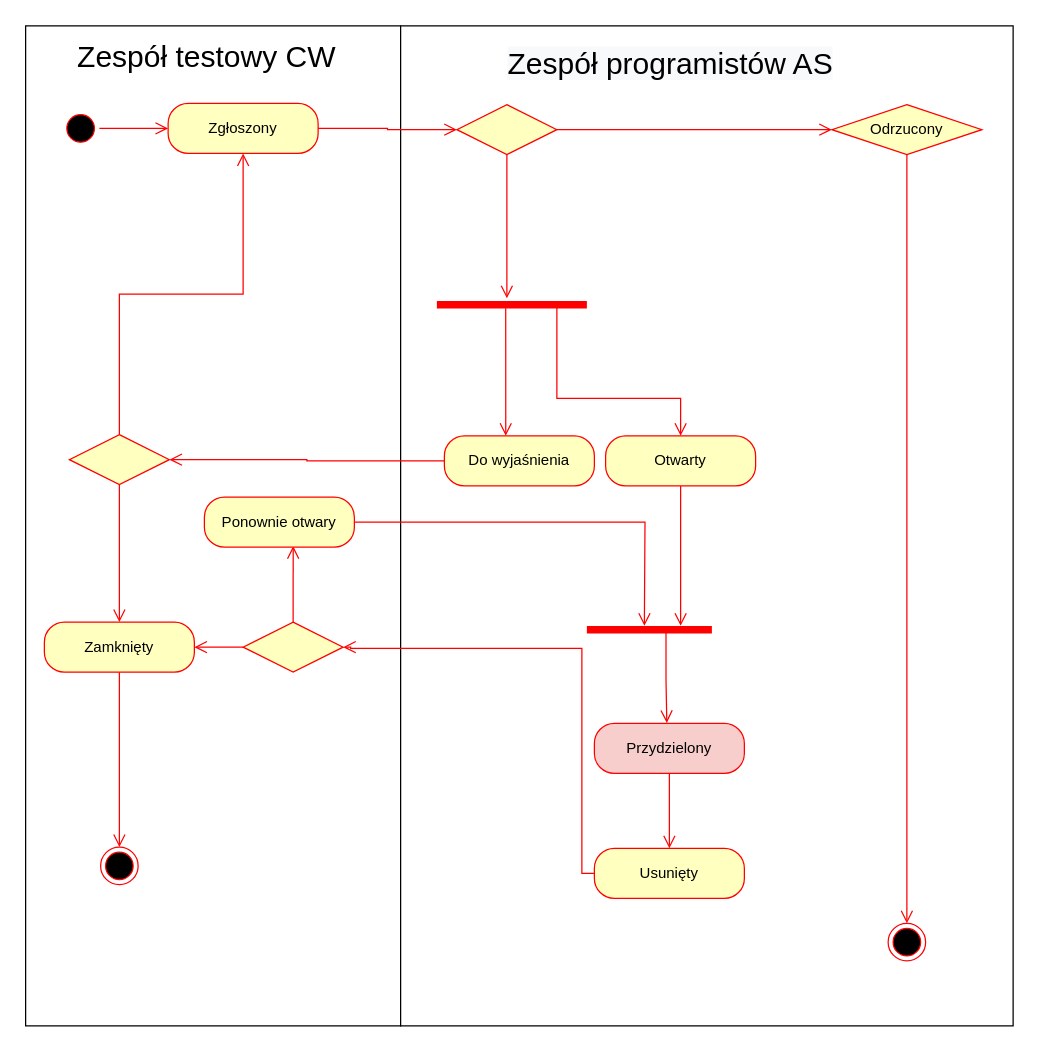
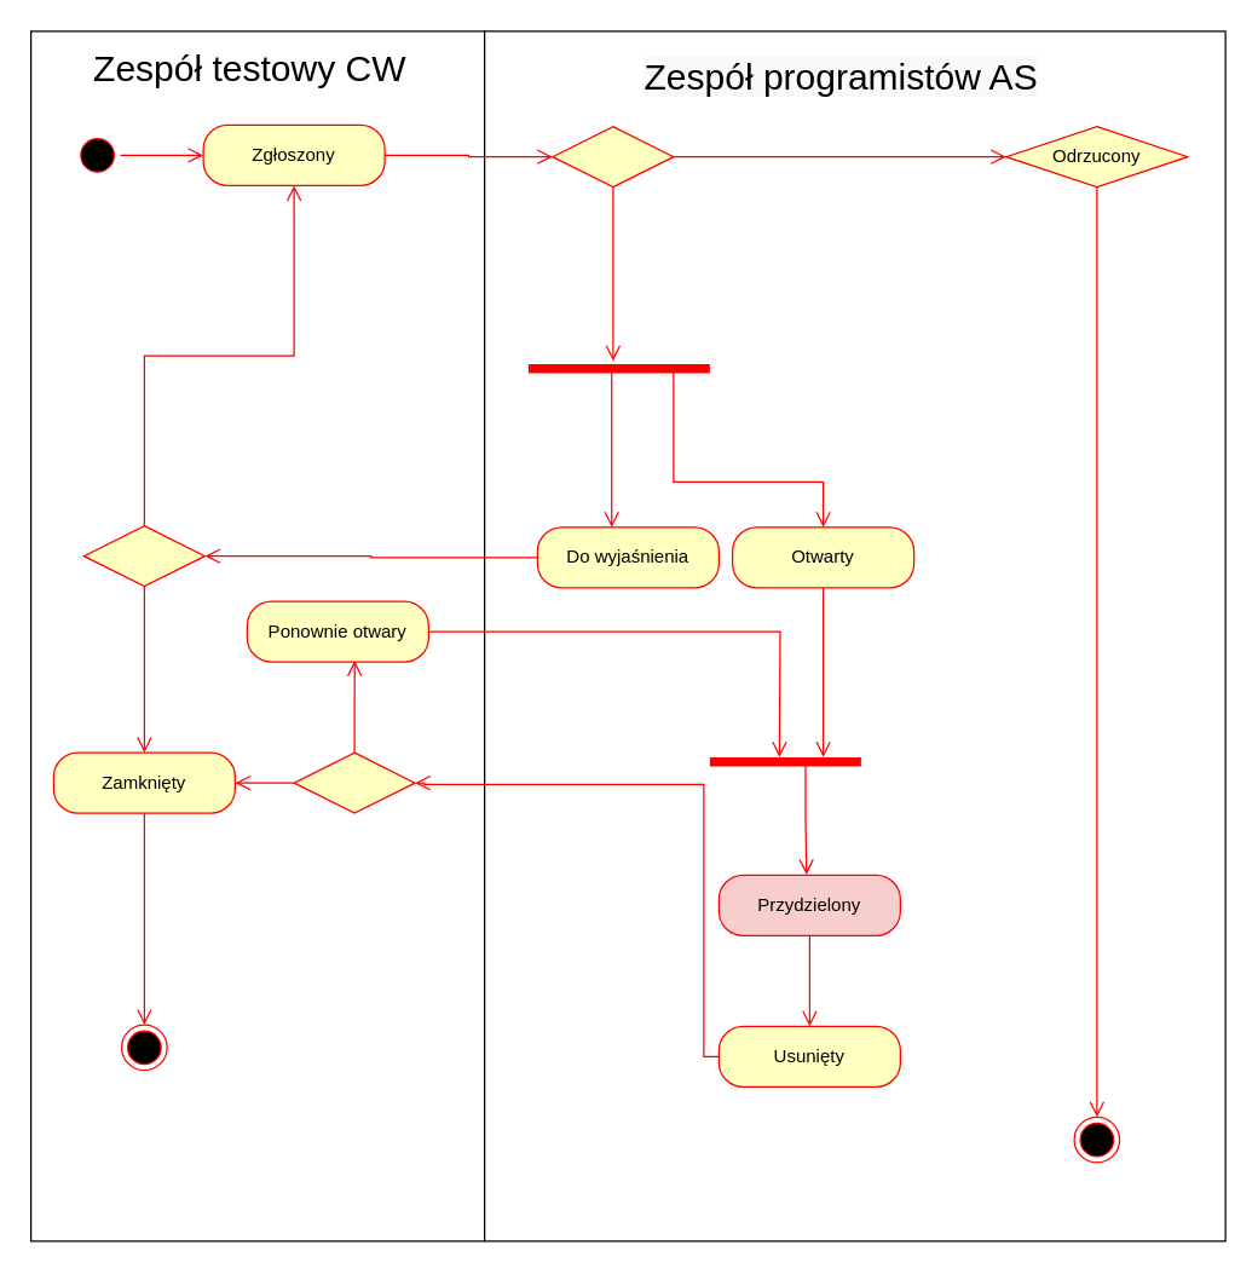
  <mxCell id="0" />
  <mxCell id="1" parent="0" />
  <mxCell id="2" value="" style="rounded=0;whiteSpace=wrap;html=1;" vertex="1" parent="1"><mxGeometry x="20" y="20" width="300" height="800" as="geometry" /></mxCell>
  <mxCell id="3" value="" style="rounded=0;whiteSpace=wrap;html=1;" vertex="1" parent="1"><mxGeometry x="320" y="20" width="490" height="800" as="geometry" /></mxCell>
  <mxCell id="4" value="" style="ellipse;html=1;shape=startState;fillColor=#000000;strokeColor=#ff0000;" vertex="1" parent="1"><mxGeometry x="49" y="87" width="30" height="30" as="geometry" /></mxCell>
  <mxCell id="5" value="" style="edgeStyle=orthogonalEdgeStyle;html=1;verticalAlign=bottom;endArrow=open;endSize=8;strokeColor=#ff0000;rounded=0;entryX=0;entryY=0.5;entryDx=0;entryDy=0;" edge="1" parent="1" source="4" target="6"><mxGeometry relative="1" as="geometry"><mxPoint x="109" y="177" as="targetPoint" /></mxGeometry></mxCell>
  <mxCell id="6" value="Zgłoszony" style="rounded=1;whiteSpace=wrap;html=1;arcSize=40;fontColor=#000000;fillColor=#ffffc0;strokeColor=#ff0000;" vertex="1" parent="1"><mxGeometry x="134" y="82" width="120" height="40" as="geometry" /></mxCell>
  <mxCell id="7" value="" style="edgeStyle=orthogonalEdgeStyle;html=1;verticalAlign=bottom;endArrow=open;endSize=8;strokeColor=#ff0000;rounded=0;entryX=0;entryY=0.5;entryDx=0;entryDy=0;exitX=1;exitY=0.5;exitDx=0;exitDy=0;" edge="1" parent="1" source="6" target="8"><mxGeometry relative="1" as="geometry"><mxPoint x="160" y="288" as="targetPoint" /><Array as="points" /><mxPoint x="305" y="103" as="sourcePoint" /></mxGeometry></mxCell>
  <mxCell id="8" value="" style="rhombus;whiteSpace=wrap;html=1;fillColor=#ffffc0;strokeColor=#ff0000;" vertex="1" parent="1"><mxGeometry x="365" y="83" width="80" height="40" as="geometry" /></mxCell>
  <mxCell id="9" value="" style="edgeStyle=orthogonalEdgeStyle;html=1;align=left;verticalAlign=bottom;endArrow=open;endSize=8;strokeColor=#ff0000;rounded=0;entryX=0;entryY=0.5;entryDx=0;entryDy=0;" edge="1" parent="1" source="8" target="11"><mxGeometry x="-1" relative="1" as="geometry"><mxPoint x="535" y="158" as="targetPoint" /></mxGeometry></mxCell>
  <mxCell id="10" value="" style="edgeStyle=orthogonalEdgeStyle;html=1;align=left;verticalAlign=top;endArrow=open;endSize=8;strokeColor=#ff0000;rounded=0;exitX=0.5;exitY=1;exitDx=0;exitDy=0;" edge="1" parent="1" source="8"><mxGeometry x="-1" relative="1" as="geometry"><mxPoint x="405" y="238" as="targetPoint" /></mxGeometry></mxCell>
  <mxCell id="11" value="Odrzucony" style="rhombus;whiteSpace=wrap;html=1;arcSize=40;fontColor=#000000;fillColor=#ffffc0;strokeColor=#ff0000;" vertex="1" parent="1"><mxGeometry x="665" y="83" width="120" height="40" as="geometry" /></mxCell>
  <mxCell id="12" value="" style="edgeStyle=orthogonalEdgeStyle;html=1;verticalAlign=bottom;endArrow=open;endSize=8;strokeColor=#ff0000;rounded=0;entryX=0.5;entryY=0;entryDx=0;entryDy=0;" edge="1" parent="1" source="11" target="20"><mxGeometry relative="1" as="geometry"><mxPoint x="515" y="298" as="targetPoint" /></mxGeometry></mxCell>
  <mxCell id="13" value="" style="shape=line;html=1;strokeWidth=6;strokeColor=#ff0000;" vertex="1" parent="1"><mxGeometry x="349" y="238" width="120" height="10" as="geometry" /></mxCell>
  <mxCell id="14" value="" style="edgeStyle=orthogonalEdgeStyle;html=1;verticalAlign=bottom;endArrow=open;endSize=8;strokeColor=#ff0000;rounded=0;exitX=0.459;exitY=0.795;exitDx=0;exitDy=0;exitPerimeter=0;" edge="1" parent="1" source="13" target="15"><mxGeometry relative="1" as="geometry"><mxPoint x="495" y="388.762" as="targetPoint" /><Array as="points"><mxPoint x="404" y="298" /><mxPoint x="404" y="298" /></Array></mxGeometry></mxCell>
  <mxCell id="15" value="Do wyjaśnienia" style="rounded=1;whiteSpace=wrap;html=1;arcSize=40;fontColor=#000000;fillColor=#ffffc0;strokeColor=#ff0000;" vertex="1" parent="1"><mxGeometry x="355" y="348" width="120" height="40" as="geometry" /></mxCell>
  <mxCell id="16" value="" style="edgeStyle=orthogonalEdgeStyle;html=1;verticalAlign=bottom;endArrow=open;endSize=8;strokeColor=#ff0000;rounded=0;entryX=1;entryY=0.5;entryDx=0;entryDy=0;" edge="1" parent="1" source="15" target="23"><mxGeometry relative="1" as="geometry"><mxPoint x="370" y="440" as="targetPoint" /></mxGeometry></mxCell>
  <mxCell id="17" value="Otwarty" style="rounded=1;whiteSpace=wrap;html=1;arcSize=40;fontColor=#000000;fillColor=#ffffc0;strokeColor=#ff0000;" vertex="1" parent="1"><mxGeometry x="484" y="348" width="120" height="40" as="geometry" /></mxCell>
  <mxCell id="18" value="" style="edgeStyle=orthogonalEdgeStyle;html=1;verticalAlign=bottom;endArrow=open;endSize=8;strokeColor=#ff0000;rounded=0;" edge="1" parent="1" source="17"><mxGeometry relative="1" as="geometry"><mxPoint x="544" y="500" as="targetPoint" /></mxGeometry></mxCell>
  <mxCell id="19" value="" style="edgeStyle=orthogonalEdgeStyle;html=1;verticalAlign=bottom;endArrow=open;endSize=8;strokeColor=#ff0000;rounded=0;exitX=0.75;exitY=0.5;exitDx=0;exitDy=0;exitPerimeter=0;entryX=0.5;entryY=0;entryDx=0;entryDy=0;" edge="1" parent="1" source="13" target="17"><mxGeometry relative="1" as="geometry"><mxPoint x="545" y="318" as="targetPoint" /><mxPoint x="545" y="368" as="sourcePoint" /><Array as="points"><mxPoint x="445" y="243" /><mxPoint x="445" y="318" /><mxPoint x="544" y="318" /></Array></mxGeometry></mxCell>
  <mxCell id="20" value="" style="ellipse;html=1;shape=endState;fillColor=#000000;strokeColor=#ff0000;" vertex="1" parent="1"><mxGeometry x="710" y="738" width="30" height="30" as="geometry" /></mxCell>
  <mxCell id="21" value="" style="shape=line;html=1;strokeWidth=6;strokeColor=#ff0000;" vertex="1" parent="1"><mxGeometry x="469" y="498" width="100" height="10" as="geometry" /></mxCell>
  <mxCell id="22" value="" style="edgeStyle=orthogonalEdgeStyle;html=1;verticalAlign=bottom;endArrow=open;endSize=8;strokeColor=#ff0000;rounded=0;entryX=0.483;entryY=-0.007;entryDx=0;entryDy=0;exitX=0.633;exitY=0.633;exitDx=0;exitDy=0;exitPerimeter=0;entryPerimeter=0;" edge="1" parent="1" source="21" target="32"><mxGeometry relative="1" as="geometry"><mxPoint x="505" y="568" as="targetPoint" /></mxGeometry></mxCell>
  <mxCell id="23" value="" style="rhombus;whiteSpace=wrap;html=1;fillColor=#ffffc0;strokeColor=#ff0000;" vertex="1" parent="1"><mxGeometry x="55" y="347" width="80" height="40" as="geometry" /></mxCell>
  <mxCell id="24" value="" style="edgeStyle=orthogonalEdgeStyle;html=1;align=left;verticalAlign=bottom;endArrow=open;endSize=8;strokeColor=#ff0000;rounded=0;entryX=0.5;entryY=1;entryDx=0;entryDy=0;" edge="1" parent="1" source="23" target="6"><mxGeometry x="-1" relative="1" as="geometry"><mxPoint x="254" y="367" as="targetPoint" /></mxGeometry></mxCell>
  <mxCell id="25" value="" style="edgeStyle=orthogonalEdgeStyle;html=1;align=left;verticalAlign=top;endArrow=open;endSize=8;strokeColor=#ff0000;rounded=0;" edge="1" parent="1" source="23" target="26"><mxGeometry x="-1" relative="1" as="geometry"><mxPoint x="95" y="447" as="targetPoint" /></mxGeometry></mxCell>
  <mxCell id="26" value="Zamknięty" style="rounded=1;whiteSpace=wrap;html=1;arcSize=40;fontColor=#000000;fillColor=#ffffc0;strokeColor=#ff0000;" vertex="1" parent="1"><mxGeometry x="35" y="497" width="120" height="40" as="geometry" /></mxCell>
  <mxCell id="27" value="" style="edgeStyle=orthogonalEdgeStyle;html=1;verticalAlign=bottom;endArrow=open;endSize=8;strokeColor=#ff0000;rounded=0;entryX=0.5;entryY=0;entryDx=0;entryDy=0;" edge="1" parent="1" source="26" target="28"><mxGeometry relative="1" as="geometry"><mxPoint x="115" y="552" as="targetPoint" /></mxGeometry></mxCell>
  <mxCell id="28" value="" style="ellipse;html=1;shape=endState;fillColor=#000000;strokeColor=#ff0000;" vertex="1" parent="1"><mxGeometry x="80" y="677" width="30" height="30" as="geometry" /></mxCell>
  <mxCell id="29" value="" style="rhombus;whiteSpace=wrap;html=1;fillColor=#ffffc0;strokeColor=#ff0000;" vertex="1" parent="1"><mxGeometry x="194" y="497" width="80" height="40" as="geometry" /></mxCell>
  <mxCell id="30" value="" style="edgeStyle=orthogonalEdgeStyle;html=1;align=left;verticalAlign=bottom;endArrow=open;endSize=8;strokeColor=#ff0000;rounded=0;exitX=0.5;exitY=0;exitDx=0;exitDy=0;entryX=0.592;entryY=0.979;entryDx=0;entryDy=0;entryPerimeter=0;" edge="1" parent="1" source="29" target="36"><mxGeometry x="-1" relative="1" as="geometry"><mxPoint x="230" y="440" as="targetPoint" /><Array as="points" /><mxPoint x="230" y="490" as="sourcePoint" /></mxGeometry></mxCell>
  <mxCell id="31" value="" style="edgeStyle=orthogonalEdgeStyle;html=1;align=left;verticalAlign=top;endArrow=open;endSize=8;strokeColor=#ff0000;rounded=0;entryX=1;entryY=0.5;entryDx=0;entryDy=0;" edge="1" parent="1" source="29" target="26"><mxGeometry x="-1" relative="1" as="geometry"><mxPoint x="204" y="497" as="targetPoint" /></mxGeometry></mxCell>
  <mxCell id="32" value="Przydzielony" style="rounded=1;whiteSpace=wrap;html=1;arcSize=40;fontColor=#000000;fillColor=#f8cecc;strokeColor=#ff0000;" vertex="1" parent="1"><mxGeometry x="475" y="578" width="120" height="40" as="geometry" /></mxCell>
  <mxCell id="33" value="" style="edgeStyle=orthogonalEdgeStyle;html=1;verticalAlign=bottom;endArrow=open;endSize=8;strokeColor=#ff0000;rounded=0;" edge="1" parent="1" source="32"><mxGeometry relative="1" as="geometry"><mxPoint x="535" y="678" as="targetPoint" /></mxGeometry></mxCell>
  <mxCell id="34" value="Usunięty" style="rounded=1;whiteSpace=wrap;html=1;arcSize=40;fontColor=#000000;fillColor=#ffffc0;strokeColor=#ff0000;" vertex="1" parent="1"><mxGeometry x="475" y="678" width="120" height="40" as="geometry" /></mxCell>
  <mxCell id="35" value="" style="edgeStyle=orthogonalEdgeStyle;html=1;verticalAlign=bottom;endArrow=open;endSize=8;strokeColor=#ff0000;rounded=0;entryX=1;entryY=0.5;entryDx=0;entryDy=0;" edge="1" parent="1" source="34" target="29"><mxGeometry relative="1" as="geometry"><mxPoint x="325" y="518" as="targetPoint" /><Array as="points"><mxPoint x="465" y="698" /><mxPoint x="465" y="518" /><mxPoint x="280" y="518" /></Array></mxGeometry></mxCell>
  <mxCell id="36" value="Ponownie otwary&lt;br&gt;" style="rounded=1;whiteSpace=wrap;html=1;arcSize=40;fontColor=#000000;fillColor=#ffffc0;strokeColor=#ff0000;" vertex="1" parent="1"><mxGeometry x="163" y="397" width="120" height="40" as="geometry" /></mxCell>
  <mxCell id="37" value="" style="edgeStyle=orthogonalEdgeStyle;html=1;verticalAlign=bottom;endArrow=open;endSize=8;strokeColor=#ff0000;rounded=0;" edge="1" parent="1" source="36"><mxGeometry relative="1" as="geometry"><mxPoint x="515" y="500" as="targetPoint" /><mxPoint x="334" y="418.111" as="sourcePoint" /></mxGeometry></mxCell>
  <mxCell id="38" value="&lt;font style=&quot;font-size: 24px;&quot;&gt;Zespół testowy CW&lt;/font&gt;" style="text;html=1;strokeColor=none;fillColor=none;align=center;verticalAlign=middle;whiteSpace=wrap;rounded=0;" vertex="1" parent="1"><mxGeometry x="20" y="30" width="290" height="30" as="geometry" /></mxCell>
- <mxCell id="39" value="&lt;span style=&quot;color: rgb(0, 0, 0); font-family: Helvetica; font-size: 24px; font-style: normal; font-variant-ligatures: normal; font-variant-caps: normal; font-weight: 400; letter-spacing: normal; orphans: 2; text-align: center; text-indent: 0px; text-transform: none; widows: 2; word-spacing: 0px; -webkit-text-stroke-width: 0px; background-color: rgb(248, 249, 250); text-decoration-thickness: initial; text-decoration-style: initial; text-decoration-color: initial; float: none; display: inline !important;&quot;&gt;Zespół programistów AS&lt;/span&gt;" style="text;whiteSpace=wrap;html=1;fontSize=24;" vertex="1" parent="1"><mxGeometry x="404" y="30" width="305" height="40" as="geometry" /></mxCell>
+ <mxCell id="39" value="&lt;span style=&quot;color: rgb(0, 0, 0); font-family: Helvetica; font-size: 24px; font-style: normal; font-variant-ligatures: normal; font-variant-caps: normal; font-weight: 400; letter-spacing: normal; orphans: 2; text-align: center; text-indent: 0px; text-transform: none; widows: 2; word-spacing: 0px; -webkit-text-stroke-width: 0px; background-color: rgb(248, 249, 250); text-decoration-thickness: initial; text-decoration-style: initial; text-decoration-color: initial; float: none; display: inline !important;&quot;&gt;Zespół programistów AS&lt;/span&gt;" style="text;whiteSpace=wrap;html=1;fontSize=24;" vertex="1" parent="1"><mxGeometry x="424" y="30" width="305" height="40" as="geometry" /></mxCell>
